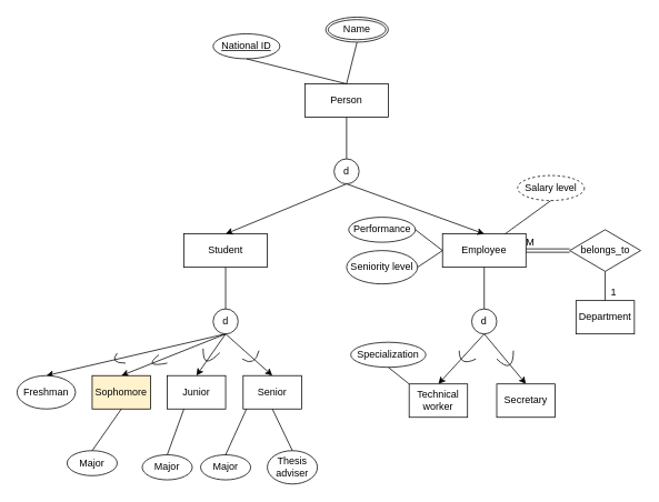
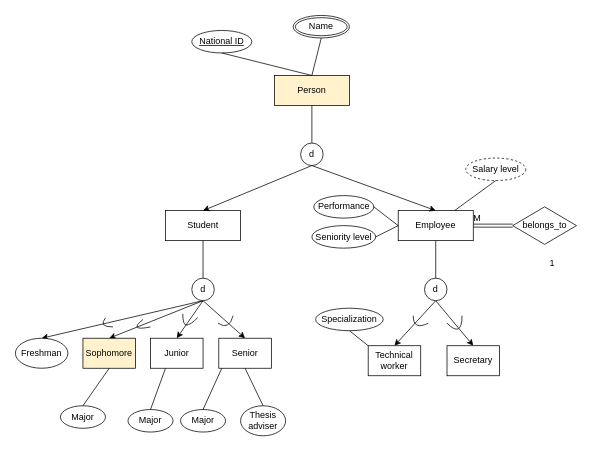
  <mxCell id="0" />
  <mxCell id="1" parent="0" />
- <mxCell id="2" value="Person" style="whiteSpace=wrap;html=1;align=center;" vertex="1" parent="1"><mxGeometry x="365" y="100" width="100" height="40" as="geometry" /></mxCell>
+ <mxCell id="2" value="Person" style="whiteSpace=wrap;html=1;align=center;fillColor=#fff2cc;" vertex="1" parent="1"><mxGeometry x="365" y="100" width="100" height="40" as="geometry" /></mxCell>
  <mxCell id="3" value="Student" style="whiteSpace=wrap;html=1;align=center;" vertex="1" parent="1"><mxGeometry x="220" y="280" width="100" height="40" as="geometry" /></mxCell>
  <mxCell id="4" value="Employee" style="whiteSpace=wrap;html=1;align=center;" vertex="1" parent="1"><mxGeometry x="530" y="280" width="100" height="40" as="geometry" /></mxCell>
  <mxCell id="5" value="" style="endArrow=none;html=1;rounded=0;exitX=0.5;exitY=1;exitDx=0;exitDy=0;entryX=1;entryY=0.5;entryDx=0;entryDy=0;" edge="1" parent="1" source="2"><mxGeometry width="50" height="50" relative="1" as="geometry"><mxPoint x="375" y="270" as="sourcePoint" /><mxPoint x="415" y="190" as="targetPoint" /></mxGeometry></mxCell>
  <mxCell id="6" style="rounded=0;orthogonalLoop=1;jettySize=auto;html=1;exitX=0.5;exitY=1;exitDx=0;exitDy=0;entryX=0.5;entryY=0;entryDx=0;entryDy=0;" edge="1" parent="1" source="8" target="3"><mxGeometry relative="1" as="geometry" /></mxCell>
  <mxCell id="7" style="edgeStyle=none;rounded=0;orthogonalLoop=1;jettySize=auto;html=1;exitX=0.5;exitY=1;exitDx=0;exitDy=0;entryX=0.5;entryY=0;entryDx=0;entryDy=0;" edge="1" parent="1" source="8" target="4"><mxGeometry relative="1" as="geometry" /></mxCell>
  <mxCell id="8" value="d" style="ellipse;whiteSpace=wrap;html=1;aspect=fixed;" vertex="1" parent="1"><mxGeometry x="400" y="190" width="30" height="30" as="geometry" /></mxCell>
  <mxCell id="9" value="National ID" style="ellipse;whiteSpace=wrap;html=1;align=center;fontStyle=4;" vertex="1" parent="1"><mxGeometry x="255" y="40" width="80" height="30" as="geometry" /></mxCell>
  <mxCell id="10" value="" style="endArrow=none;html=1;rounded=0;exitX=0.5;exitY=1;exitDx=0;exitDy=0;entryX=0.5;entryY=0;entryDx=0;entryDy=0;" edge="1" parent="1" source="9" target="2"><mxGeometry width="50" height="50" relative="1" as="geometry"><mxPoint x="360" y="210" as="sourcePoint" /><mxPoint x="410" y="160" as="targetPoint" /></mxGeometry></mxCell>
  <mxCell id="11" value="" style="endArrow=none;html=1;rounded=0;exitX=0.5;exitY=1;exitDx=0;exitDy=0;entryX=0.5;entryY=0;entryDx=0;entryDy=0;" edge="1" parent="1" source="56" target="2"><mxGeometry width="50" height="50" relative="1" as="geometry"><mxPoint x="430" y="50" as="sourcePoint" /><mxPoint x="425" y="110" as="targetPoint" /></mxGeometry></mxCell>
  <mxCell id="12" value="" style="endArrow=none;html=1;rounded=0;exitX=0.5;exitY=1;exitDx=0;exitDy=0;entryX=1;entryY=0.5;entryDx=0;entryDy=0;" edge="1" parent="1"><mxGeometry width="50" height="50" relative="1" as="geometry"><mxPoint x="270" y="320" as="sourcePoint" /><mxPoint x="270" y="370" as="targetPoint" /></mxGeometry></mxCell>
  <mxCell id="13" style="rounded=0;orthogonalLoop=1;jettySize=auto;html=1;exitX=0.5;exitY=1;exitDx=0;exitDy=0;entryX=0.5;entryY=0;entryDx=0;entryDy=0;" edge="1" parent="1" source="17" target="18"><mxGeometry relative="1" as="geometry"><mxPoint x="210" y="450" as="targetPoint" /></mxGeometry></mxCell>
  <mxCell id="14" style="edgeStyle=none;rounded=0;orthogonalLoop=1;jettySize=auto;html=1;exitX=0.5;exitY=1;exitDx=0;exitDy=0;entryX=0.5;entryY=0;entryDx=0;entryDy=0;" edge="1" parent="1" source="17" target="19"><mxGeometry relative="1" as="geometry"><mxPoint x="330" y="450" as="targetPoint" /></mxGeometry></mxCell>
  <mxCell id="15" style="edgeStyle=none;rounded=0;orthogonalLoop=1;jettySize=auto;html=1;exitX=0.5;exitY=1;exitDx=0;exitDy=0;entryX=0.5;entryY=0;entryDx=0;entryDy=0;" edge="1" parent="1" source="17" target="20"><mxGeometry relative="1" as="geometry" /></mxCell>
  <mxCell id="16" style="edgeStyle=none;rounded=0;orthogonalLoop=1;jettySize=auto;html=1;exitX=0.5;exitY=1;exitDx=0;exitDy=0;entryX=0.5;entryY=0;entryDx=0;entryDy=0;" edge="1" parent="1" source="17" target="21"><mxGeometry relative="1" as="geometry" /></mxCell>
  <mxCell id="17" value="d" style="ellipse;whiteSpace=wrap;html=1;aspect=fixed;" vertex="1" parent="1"><mxGeometry x="255" y="370" width="30" height="30" as="geometry" /></mxCell>
  <mxCell id="18" value="Freshman" style="ellipse;whiteSpace=wrap;html=1;align=center;" vertex="1" parent="1"><mxGeometry x="20" y="450" width="70" height="40" as="geometry" /></mxCell>
  <mxCell id="19" value="Sophomore" style="whiteSpace=wrap;html=1;align=center;fillColor=#fff2cc;" vertex="1" parent="1"><mxGeometry x="110" y="450" width="70" height="40" as="geometry" /></mxCell>
  <mxCell id="20" value="Junior" style="whiteSpace=wrap;html=1;align=center;" vertex="1" parent="1"><mxGeometry x="200" y="450" width="70" height="40" as="geometry" /></mxCell>
  <mxCell id="21" value="Senior" style="whiteSpace=wrap;html=1;align=center;" vertex="1" parent="1"><mxGeometry x="291" y="450" width="70" height="40" as="geometry" /></mxCell>
  <mxCell id="22" style="edgeStyle=none;rounded=0;orthogonalLoop=1;jettySize=auto;html=1;exitX=0.5;exitY=1;exitDx=0;exitDy=0;entryX=0.5;entryY=0;entryDx=0;entryDy=0;" edge="1" parent="1" source="24" target="25"><mxGeometry relative="1" as="geometry"><mxPoint x="655" y="450" as="targetPoint" /></mxGeometry></mxCell>
  <mxCell id="23" style="edgeStyle=none;rounded=0;orthogonalLoop=1;jettySize=auto;html=1;exitX=0.5;exitY=1;exitDx=0;exitDy=0;entryX=0.5;entryY=0;entryDx=0;entryDy=0;" edge="1" parent="1" source="24" target="26"><mxGeometry relative="1" as="geometry" /></mxCell>
  <mxCell id="24" value="d" style="ellipse;whiteSpace=wrap;html=1;aspect=fixed;" vertex="1" parent="1"><mxGeometry x="565" y="370" width="30" height="30" as="geometry" /></mxCell>
  <mxCell id="25" value="&lt;div&gt;Technical &lt;br&gt;&lt;/div&gt;&lt;div&gt;worker&lt;br&gt;&lt;/div&gt;" style="whiteSpace=wrap;html=1;align=center;" vertex="1" parent="1"><mxGeometry x="490" y="460" width="70" height="40" as="geometry" /></mxCell>
  <mxCell id="26" value="Secretary" style="whiteSpace=wrap;html=1;align=center;" vertex="1" parent="1"><mxGeometry x="595" y="460" width="70" height="40" as="geometry" /></mxCell>
  <mxCell id="27" value="" style="endArrow=none;html=1;rounded=0;exitX=0.5;exitY=1;exitDx=0;exitDy=0;entryX=0.5;entryY=0;entryDx=0;entryDy=0;" edge="1" parent="1" source="4" target="24"><mxGeometry width="50" height="50" relative="1" as="geometry"><mxPoint x="280" y="330" as="sourcePoint" /><mxPoint x="280" y="380" as="targetPoint" /></mxGeometry></mxCell>
  <mxCell id="28" value="Major" style="ellipse;whiteSpace=wrap;html=1;align=center;" vertex="1" parent="1"><mxGeometry x="80" y="540" width="60" height="30" as="geometry" /></mxCell>
  <mxCell id="29" value="" style="endArrow=none;html=1;rounded=0;exitX=0.5;exitY=0;exitDx=0;exitDy=0;entryX=0.5;entryY=1;entryDx=0;entryDy=0;" edge="1" parent="1" source="28" target="19"><mxGeometry width="50" height="50" relative="1" as="geometry"><mxPoint x="360" y="440" as="sourcePoint" /><mxPoint x="410" y="390" as="targetPoint" /></mxGeometry></mxCell>
  <mxCell id="30" value="Major" style="ellipse;whiteSpace=wrap;html=1;align=center;" vertex="1" parent="1"><mxGeometry x="170" y="545" width="60" height="30" as="geometry" /></mxCell>
  <mxCell id="31" value="" style="endArrow=none;html=1;rounded=0;exitX=0.5;exitY=0;exitDx=0;exitDy=0;entryX=0.5;entryY=1;entryDx=0;entryDy=0;" edge="1" parent="1" source="30"><mxGeometry width="50" height="50" relative="1" as="geometry"><mxPoint x="445" y="440" as="sourcePoint" /><mxPoint x="220" y="490" as="targetPoint" /></mxGeometry></mxCell>
  <mxCell id="32" value="Major" style="ellipse;whiteSpace=wrap;html=1;align=center;" vertex="1" parent="1"><mxGeometry x="240" y="545" width="60" height="30" as="geometry" /></mxCell>
  <mxCell id="33" value="" style="endArrow=none;html=1;rounded=0;exitX=0.5;exitY=0;exitDx=0;exitDy=0;entryX=0.5;entryY=1;entryDx=0;entryDy=0;" edge="1" parent="1" source="32"><mxGeometry width="50" height="50" relative="1" as="geometry"><mxPoint x="520" y="440" as="sourcePoint" /><mxPoint x="295" y="490" as="targetPoint" /></mxGeometry></mxCell>
  <mxCell id="34" value="Thesis adviser" style="ellipse;whiteSpace=wrap;html=1;align=center;" vertex="1" parent="1"><mxGeometry x="320" y="540" width="60" height="40" as="geometry" /></mxCell>
  <mxCell id="35" value="" style="endArrow=none;html=1;rounded=0;exitX=0.5;exitY=0;exitDx=0;exitDy=0;entryX=0.5;entryY=1;entryDx=0;entryDy=0;" edge="1" parent="1" source="34" target="21"><mxGeometry width="50" height="50" relative="1" as="geometry"><mxPoint x="360" y="480" as="sourcePoint" /><mxPoint x="410" y="430" as="targetPoint" /></mxGeometry></mxCell>
  <mxCell id="36" value="Specialization" style="ellipse;whiteSpace=wrap;html=1;align=center;" vertex="1" parent="1"><mxGeometry x="420" y="410" width="90" height="30" as="geometry" /></mxCell>
  <mxCell id="37" value="" style="endArrow=none;html=1;rounded=0;exitX=0;exitY=0;exitDx=0;exitDy=0;entryX=0.5;entryY=1;entryDx=0;entryDy=0;" edge="1" parent="1" source="25" target="36"><mxGeometry width="50" height="50" relative="1" as="geometry"><mxPoint x="360" y="470" as="sourcePoint" /><mxPoint x="410" y="420" as="targetPoint" /></mxGeometry></mxCell>
  <mxCell id="38" value="belongs_to" style="shape=rhombus;perimeter=rhombusPerimeter;whiteSpace=wrap;html=1;align=center;" vertex="1" parent="1"><mxGeometry x="682.5" y="275" width="85" height="50" as="geometry" /></mxCell>
  <mxCell id="39" value="Performance" style="ellipse;whiteSpace=wrap;html=1;align=center;" vertex="1" parent="1"><mxGeometry x="417.5" y="260" width="80" height="30" as="geometry" /></mxCell>
- <mxCell id="40" value="Seniority level" style="ellipse;whiteSpace=wrap;html=1;align=center;" vertex="1" parent="1"><mxGeometry x="415" y="300" width="85" height="40" as="geometry" /></mxCell>
+ <mxCell id="40" value="Seniority level" style="ellipse;whiteSpace=wrap;html=1;align=center;" vertex="1" parent="1"><mxGeometry x="415" y="300" width="85" height="30" as="geometry" /></mxCell>
  <mxCell id="41" value="" style="endArrow=none;html=1;rounded=0;exitX=1;exitY=0.5;exitDx=0;exitDy=0;entryX=0;entryY=0.5;entryDx=0;entryDy=0;" edge="1" parent="1" source="40" target="4"><mxGeometry width="50" height="50" relative="1" as="geometry"><mxPoint x="660" y="410" as="sourcePoint" /><mxPoint x="710" y="360" as="targetPoint" /></mxGeometry></mxCell>
  <mxCell id="42" value="" style="endArrow=none;html=1;rounded=0;exitX=1;exitY=0.5;exitDx=0;exitDy=0;entryX=0;entryY=0.5;entryDx=0;entryDy=0;" edge="1" parent="1" source="39" target="4"><mxGeometry width="50" height="50" relative="1" as="geometry"><mxPoint x="660" y="410" as="sourcePoint" /><mxPoint x="710" y="360" as="targetPoint" /></mxGeometry></mxCell>
- <mxCell id="43" value="Department" style="rounded=0;whiteSpace=wrap;html=1;" vertex="1" parent="1"><mxGeometry x="690" y="360" width="70" height="40" as="geometry" /></mxCell>
  <mxCell id="44" value="" style="endArrow=none;html=1;rounded=0;exitX=1;exitY=0.5;exitDx=0;exitDy=0;entryX=0;entryY=0.5;entryDx=0;entryDy=0;shape=link;" edge="1" parent="1" source="4" target="38"><mxGeometry width="50" height="50" relative="1" as="geometry"><mxPoint x="660" y="450" as="sourcePoint" /><mxPoint x="710" y="400" as="targetPoint" /></mxGeometry></mxCell>
- <mxCell id="45" value="" style="endArrow=none;html=1;rounded=0;entryX=0.5;entryY=1;entryDx=0;entryDy=0;exitX=0.5;exitY=0;exitDx=0;exitDy=0;" edge="1" parent="1" source="43" target="38"><mxGeometry width="50" height="50" relative="1" as="geometry"><mxPoint x="725" y="360" as="sourcePoint" /><mxPoint x="710" y="400" as="targetPoint" /></mxGeometry></mxCell>
  <mxCell id="46" value="" style="endArrow=none;html=1;rounded=0;curved=1;" edge="1" parent="1"><mxGeometry width="50" height="50" relative="1" as="geometry"><mxPoint x="595" y="430" as="sourcePoint" /><mxPoint x="615" y="420" as="targetPoint" /><Array as="points"><mxPoint x="615" y="450" /></Array></mxGeometry></mxCell>
  <mxCell id="47" value="" style="endArrow=none;html=1;rounded=0;curved=1;" edge="1" parent="1"><mxGeometry width="50" height="50" relative="1" as="geometry"><mxPoint x="290" y="430" as="sourcePoint" /><mxPoint x="310" y="420" as="targetPoint" /><Array as="points"><mxPoint x="305" y="440" /><mxPoint x="310" y="420" /></Array></mxGeometry></mxCell>
  <mxCell id="48" value="" style="endArrow=none;html=1;rounded=0;curved=1;" edge="1" parent="1"><mxGeometry width="50" height="50" relative="1" as="geometry"><mxPoint x="550" y="420" as="sourcePoint" /><mxPoint x="570" y="430" as="targetPoint" /><Array as="points"><mxPoint x="550" y="440" /><mxPoint x="570" y="430" /></Array></mxGeometry></mxCell>
  <mxCell id="49" value="" style="endArrow=none;html=1;rounded=0;curved=1;" edge="1" parent="1"><mxGeometry width="50" height="50" relative="1" as="geometry"><mxPoint x="140" y="423" as="sourcePoint" /><mxPoint x="150" y="435" as="targetPoint" /><Array as="points"><mxPoint x="130" y="435" /></Array></mxGeometry></mxCell>
  <mxCell id="50" value="" style="endArrow=none;html=1;rounded=0;curved=1;" edge="1" parent="1"><mxGeometry width="50" height="50" relative="1" as="geometry"><mxPoint x="190" y="425" as="sourcePoint" /><mxPoint x="200" y="435" as="targetPoint" /><Array as="points"><mxPoint x="170" y="441" /></Array></mxGeometry></mxCell>
  <mxCell id="51" value="" style="endArrow=none;html=1;rounded=0;curved=1;" edge="1" parent="1"><mxGeometry width="50" height="50" relative="1" as="geometry"><mxPoint x="243" y="417.5" as="sourcePoint" /><mxPoint x="263" y="422.5" as="targetPoint" /><Array as="points"><mxPoint x="243" y="432.5" /><mxPoint x="253" y="432.5" /></Array></mxGeometry></mxCell>
  <mxCell id="52" value="Salary level" style="ellipse;whiteSpace=wrap;html=1;align=center;dashed=1;" vertex="1" parent="1"><mxGeometry x="620" y="210" width="80" height="30" as="geometry" /></mxCell>
  <mxCell id="53" value="" style="endArrow=none;html=1;rounded=0;curved=1;exitX=0.75;exitY=0;exitDx=0;exitDy=0;entryX=0.5;entryY=1;entryDx=0;entryDy=0;" edge="1" parent="1" source="4" target="52"><mxGeometry width="50" height="50" relative="1" as="geometry"><mxPoint x="490" y="350" as="sourcePoint" /><mxPoint x="540" y="300" as="targetPoint" /></mxGeometry></mxCell>
  <mxCell id="54" value="M" style="text;html=1;align=center;verticalAlign=middle;resizable=0;points=[];autosize=1;strokeColor=none;fillColor=none;" vertex="1" parent="1"><mxGeometry x="620" y="280" width="30" height="20" as="geometry" /></mxCell>
  <mxCell id="55" value="1" style="text;html=1;align=center;verticalAlign=middle;resizable=0;points=[];autosize=1;strokeColor=none;fillColor=none;" vertex="1" parent="1"><mxGeometry x="725" y="340" width="20" height="20" as="geometry" /></mxCell>
  <mxCell id="56" value="Name" style="ellipse;shape=doubleEllipse;margin=3;whiteSpace=wrap;html=1;align=center;" vertex="1" parent="1"><mxGeometry x="390" y="20" width="75" height="30" as="geometry" /></mxCell>
